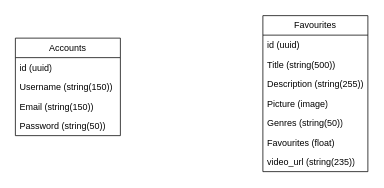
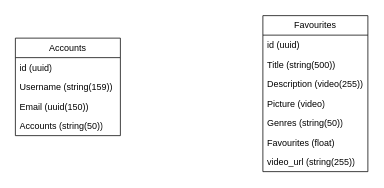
  <mxCell id="0" />
  <mxCell id="1" parent="0" />
  <mxCell id="2" value="Accounts" style="swimlane;fontStyle=0;childLayout=stackLayout;horizontal=1;startSize=26;fillColor=none;horizontalStack=0;resizeParent=1;resizeParentMax=0;resizeLast=0;collapsible=1;marginBottom=0;whiteSpace=wrap;html=1;" parent="1" vertex="1"><mxGeometry x="20" y="50" width="140" height="130" as="geometry" /></mxCell>
  <mxCell id="3" value="id (uuid)" style="text;strokeColor=none;fillColor=none;align=left;verticalAlign=top;spacingLeft=4;spacingRight=4;overflow=hidden;rotatable=0;points=[[0,0.5],[1,0.5]];portConstraint=eastwest;whiteSpace=wrap;html=1;" parent="2" vertex="1"><mxGeometry y="26" width="140" height="26" as="geometry" /></mxCell>
- <mxCell id="4" value="Username (string(150))" style="text;strokeColor=none;fillColor=none;align=left;verticalAlign=top;spacingLeft=4;spacingRight=4;overflow=hidden;rotatable=0;points=[[0,0.5],[1,0.5]];portConstraint=eastwest;whiteSpace=wrap;html=1;" parent="2" vertex="1"><mxGeometry y="52" width="140" height="26" as="geometry" /></mxCell>
- <mxCell id="5" value="Email (string(150))" style="text;strokeColor=none;fillColor=none;align=left;verticalAlign=top;spacingLeft=4;spacingRight=4;overflow=hidden;rotatable=0;points=[[0,0.5],[1,0.5]];portConstraint=eastwest;whiteSpace=wrap;html=1;" parent="2" vertex="1"><mxGeometry y="78" width="140" height="26" as="geometry" /></mxCell>
- <mxCell id="6" value="Password (string(50))" style="text;strokeColor=none;fillColor=none;align=left;verticalAlign=top;spacingLeft=4;spacingRight=4;overflow=hidden;rotatable=0;points=[[0,0.5],[1,0.5]];portConstraint=eastwest;whiteSpace=wrap;html=1;" parent="2" vertex="1"><mxGeometry y="104" width="140" height="26" as="geometry" /></mxCell>
+ <mxCell id="4" value="Username (string(159))" style="text;strokeColor=none;fillColor=none;align=left;verticalAlign=top;spacingLeft=4;spacingRight=4;overflow=hidden;rotatable=0;points=[[0,0.5],[1,0.5]];portConstraint=eastwest;whiteSpace=wrap;html=1;" parent="2" vertex="1"><mxGeometry y="52" width="140" height="26" as="geometry" /></mxCell>
+ <mxCell id="5" value="Email (uuid(150))" style="text;strokeColor=none;fillColor=none;align=left;verticalAlign=top;spacingLeft=4;spacingRight=4;overflow=hidden;rotatable=0;points=[[0,0.5],[1,0.5]];portConstraint=eastwest;whiteSpace=wrap;html=1;" parent="2" vertex="1"><mxGeometry y="78" width="140" height="26" as="geometry" /></mxCell>
+ <mxCell id="6" value="Accounts (string(50))" style="text;strokeColor=none;fillColor=none;align=left;verticalAlign=top;spacingLeft=4;spacingRight=4;overflow=hidden;rotatable=0;points=[[0,0.5],[1,0.5]];portConstraint=eastwest;whiteSpace=wrap;html=1;" parent="2" vertex="1"><mxGeometry y="104" width="140" height="26" as="geometry" /></mxCell>
  <mxCell id="7" value="Favourites" style="swimlane;fontStyle=0;childLayout=stackLayout;horizontal=1;startSize=26;fillColor=none;horizontalStack=0;resizeParent=1;resizeParentMax=0;resizeLast=0;collapsible=1;marginBottom=0;whiteSpace=wrap;html=1;" parent="1" vertex="1"><mxGeometry x="350" y="20" width="140" height="208" as="geometry" /></mxCell>
  <mxCell id="8" value="id (uuid)" style="text;strokeColor=none;fillColor=none;align=left;verticalAlign=top;spacingLeft=4;spacingRight=4;overflow=hidden;rotatable=0;points=[[0,0.5],[1,0.5]];portConstraint=eastwest;whiteSpace=wrap;html=1;" parent="7" vertex="1"><mxGeometry y="26" width="140" height="26" as="geometry" /></mxCell>
  <mxCell id="9" value="Title (string(500))" style="text;strokeColor=none;fillColor=none;align=left;verticalAlign=top;spacingLeft=4;spacingRight=4;overflow=hidden;rotatable=0;points=[[0,0.5],[1,0.5]];portConstraint=eastwest;whiteSpace=wrap;html=1;" parent="7" vertex="1"><mxGeometry y="52" width="140" height="26" as="geometry" /></mxCell>
- <mxCell id="10" value="Description (string(255))" style="text;strokeColor=none;fillColor=none;align=left;verticalAlign=top;spacingLeft=4;spacingRight=4;overflow=hidden;rotatable=0;points=[[0,0.5],[1,0.5]];portConstraint=eastwest;whiteSpace=wrap;html=1;" parent="7" vertex="1"><mxGeometry y="78" width="140" height="26" as="geometry" /></mxCell>
- <mxCell id="11" value="Picture (image)" style="text;strokeColor=none;fillColor=none;align=left;verticalAlign=top;spacingLeft=4;spacingRight=4;overflow=hidden;rotatable=0;points=[[0,0.5],[1,0.5]];portConstraint=eastwest;whiteSpace=wrap;html=1;" parent="7" vertex="1"><mxGeometry y="104" width="140" height="26" as="geometry" /></mxCell>
+ <mxCell id="10" value="Description (video(255))" style="text;strokeColor=none;fillColor=none;align=left;verticalAlign=top;spacingLeft=4;spacingRight=4;overflow=hidden;rotatable=0;points=[[0,0.5],[1,0.5]];portConstraint=eastwest;whiteSpace=wrap;html=1;" parent="7" vertex="1"><mxGeometry y="78" width="140" height="26" as="geometry" /></mxCell>
+ <mxCell id="11" value="Picture (video)" style="text;strokeColor=none;fillColor=none;align=left;verticalAlign=top;spacingLeft=4;spacingRight=4;overflow=hidden;rotatable=0;points=[[0,0.5],[1,0.5]];portConstraint=eastwest;whiteSpace=wrap;html=1;" parent="7" vertex="1"><mxGeometry y="104" width="140" height="26" as="geometry" /></mxCell>
  <mxCell id="12" value="Genres (string(50))" style="text;strokeColor=none;fillColor=none;align=left;verticalAlign=top;spacingLeft=4;spacingRight=4;overflow=hidden;rotatable=0;points=[[0,0.5],[1,0.5]];portConstraint=eastwest;whiteSpace=wrap;html=1;" vertex="1" parent="7"><mxGeometry y="130" width="140" height="26" as="geometry" /></mxCell>
  <mxCell id="13" value="Favourites (float)" style="text;strokeColor=none;fillColor=none;align=left;verticalAlign=top;spacingLeft=4;spacingRight=4;overflow=hidden;rotatable=0;points=[[0,0.5],[1,0.5]];portConstraint=eastwest;whiteSpace=wrap;html=1;" vertex="1" parent="7"><mxGeometry y="156" width="140" height="26" as="geometry" /></mxCell>
- <mxCell id="14" value="video_url (string(235))" style="text;strokeColor=none;fillColor=none;align=left;verticalAlign=top;spacingLeft=4;spacingRight=4;overflow=hidden;rotatable=0;points=[[0,0.5],[1,0.5]];portConstraint=eastwest;whiteSpace=wrap;html=1;" vertex="1" parent="7"><mxGeometry y="182" width="140" height="26" as="geometry" /></mxCell>
+ <mxCell id="14" value="video_url (string(255))" style="text;strokeColor=none;fillColor=none;align=left;verticalAlign=top;spacingLeft=4;spacingRight=4;overflow=hidden;rotatable=0;points=[[0,0.5],[1,0.5]];portConstraint=eastwest;whiteSpace=wrap;html=1;" vertex="1" parent="7"><mxGeometry y="182" width="140" height="26" as="geometry" /></mxCell>
